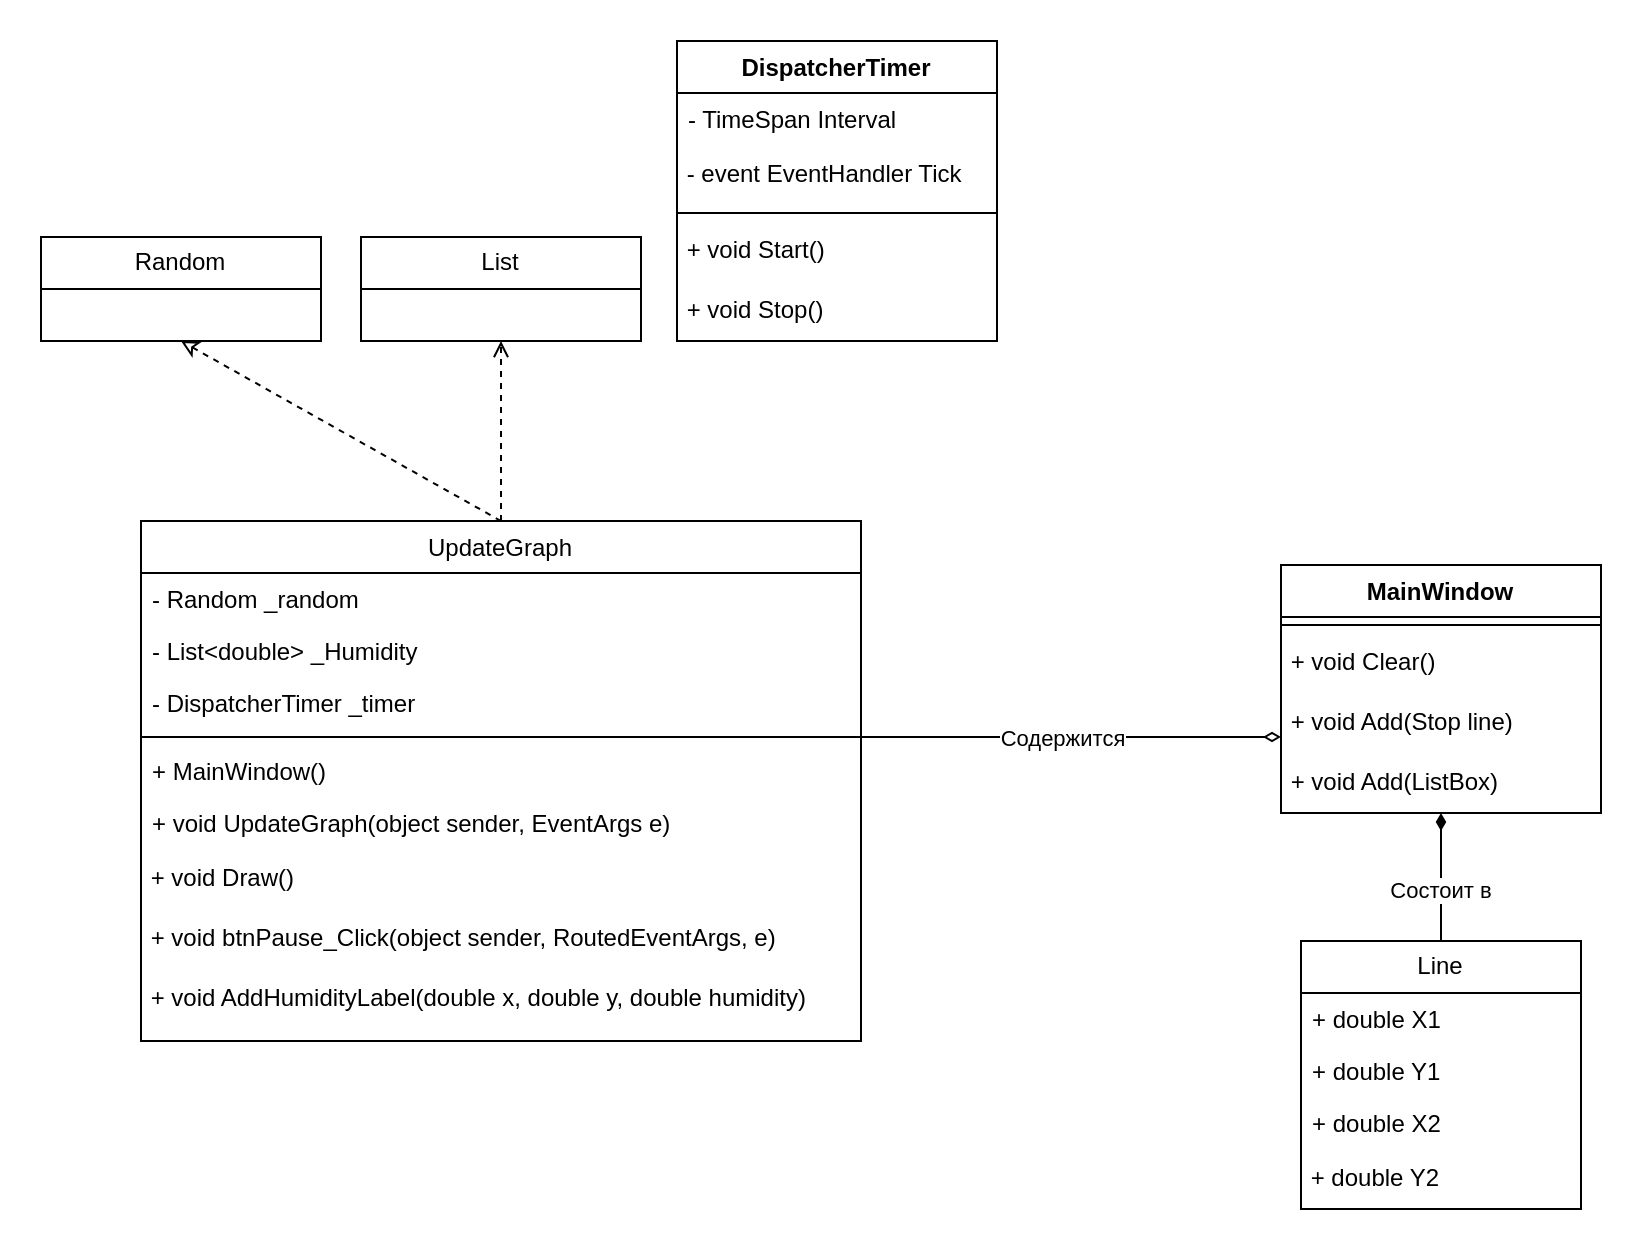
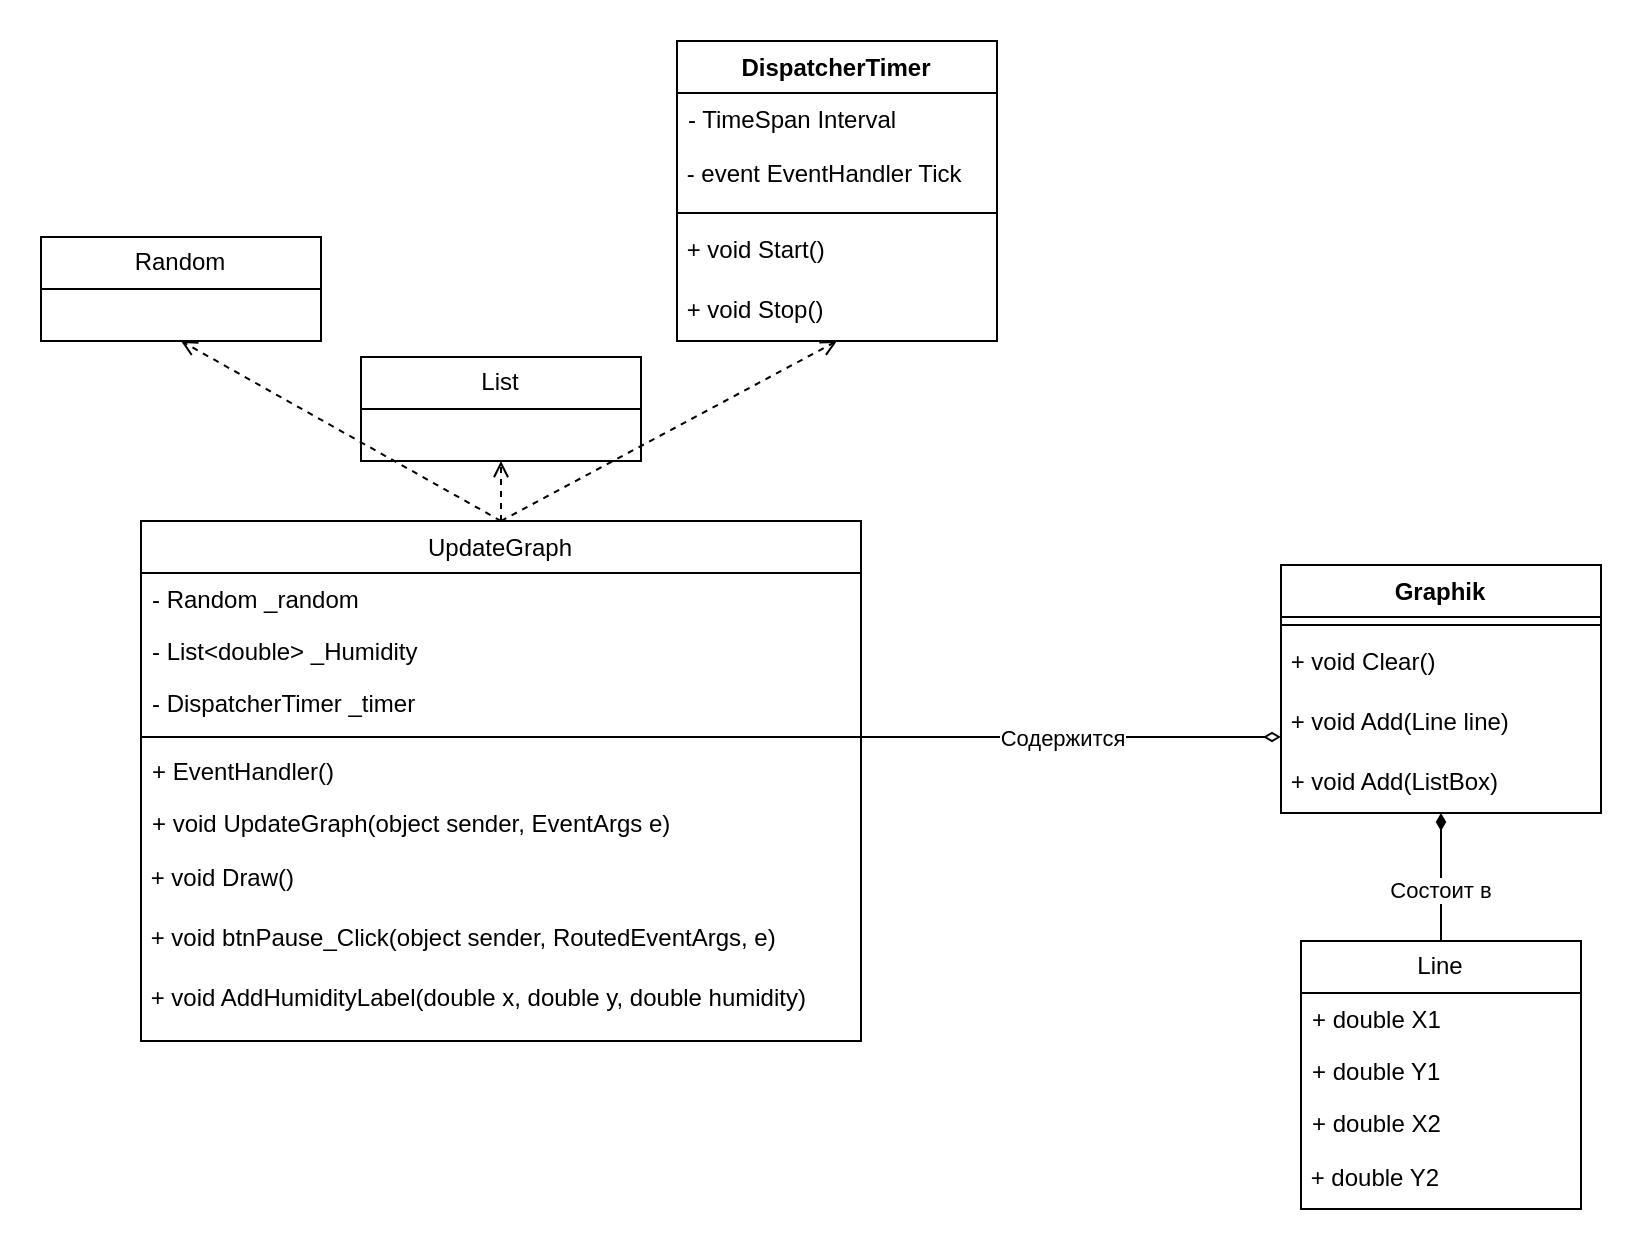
  <mxCell id="0" />
  <mxCell id="1" parent="0" />
  <mxCell id="2" value="UpdateGraph" style="swimlane;fontStyle=0;align=center;verticalAlign=top;childLayout=stackLayout;horizontal=1;startSize=26;horizontalStack=0;resizeParent=1;resizeLast=0;collapsible=1;marginBottom=0;rounded=0;shadow=0;strokeWidth=1;" parent="1" vertex="1"><mxGeometry x="70" y="260" width="360" height="260" as="geometry"><mxRectangle x="550" y="140" width="160" height="26" as="alternateBounds" /></mxGeometry></mxCell>
  <mxCell id="3" value="- Random _random" style="text;align=left;verticalAlign=top;spacingLeft=4;spacingRight=4;overflow=hidden;rotatable=0;points=[[0,0.5],[1,0.5]];portConstraint=eastwest;" parent="2" vertex="1"><mxGeometry y="26" width="360" height="26" as="geometry" /></mxCell>
  <mxCell id="4" value="- List&lt;double&gt; _Humidity" style="text;align=left;verticalAlign=top;spacingLeft=4;spacingRight=4;overflow=hidden;rotatable=0;points=[[0,0.5],[1,0.5]];portConstraint=eastwest;rounded=0;shadow=0;html=0;" parent="2" vertex="1"><mxGeometry y="52" width="360" height="26" as="geometry" /></mxCell>
  <mxCell id="5" value="- DispatcherTimer _timer" style="text;align=left;verticalAlign=top;spacingLeft=4;spacingRight=4;overflow=hidden;rotatable=0;points=[[0,0.5],[1,0.5]];portConstraint=eastwest;rounded=0;shadow=0;html=0;" parent="2" vertex="1"><mxGeometry y="78" width="360" height="26" as="geometry" /></mxCell>
  <mxCell id="6" value="" style="line;html=1;strokeWidth=1;align=left;verticalAlign=middle;spacingTop=-1;spacingLeft=3;spacingRight=3;rotatable=0;labelPosition=right;points=[];portConstraint=eastwest;" parent="2" vertex="1"><mxGeometry y="104" width="360" height="8" as="geometry" /></mxCell>
- <mxCell id="7" value="+ MainWindow()" style="text;align=left;verticalAlign=top;spacingLeft=4;spacingRight=4;overflow=hidden;rotatable=0;points=[[0,0.5],[1,0.5]];portConstraint=eastwest;" parent="2" vertex="1"><mxGeometry y="112" width="360" height="26" as="geometry" /></mxCell>
+ <mxCell id="7" value="+ EventHandler()" style="text;align=left;verticalAlign=top;spacingLeft=4;spacingRight=4;overflow=hidden;rotatable=0;points=[[0,0.5],[1,0.5]];portConstraint=eastwest;" parent="2" vertex="1"><mxGeometry y="112" width="360" height="26" as="geometry" /></mxCell>
  <mxCell id="8" value="+ void UpdateGraph(object sender, EventArgs e)" style="text;align=left;verticalAlign=top;spacingLeft=4;spacingRight=4;overflow=hidden;rotatable=0;points=[[0,0.5],[1,0.5]];portConstraint=eastwest;" parent="2" vertex="1"><mxGeometry y="138" width="360" height="26" as="geometry" /></mxCell>
  <mxCell id="9" value="&amp;nbsp;+ void Draw()" style="text;html=1;align=left;verticalAlign=middle;resizable=0;points=[];autosize=1;strokeColor=none;fillColor=none;" parent="2" vertex="1"><mxGeometry y="164" width="360" height="30" as="geometry" /></mxCell>
  <mxCell id="10" value="&amp;nbsp;+ void btnPause_Click(object sender, RoutedEventArgs, e)" style="text;html=1;align=left;verticalAlign=middle;whiteSpace=wrap;rounded=0;" parent="2" vertex="1"><mxGeometry y="194" width="360" height="30" as="geometry" /></mxCell>
  <mxCell id="11" value="&amp;nbsp;+&amp;nbsp;void AddHumidityLabel(double x, double y, double humidity)" style="text;html=1;align=left;verticalAlign=middle;whiteSpace=wrap;rounded=0;" parent="2" vertex="1"><mxGeometry y="224" width="360" height="30" as="geometry" /></mxCell>
  <mxCell id="12" value="Random" style="swimlane;fontStyle=0;childLayout=stackLayout;horizontal=1;startSize=26;fillColor=none;horizontalStack=0;resizeParent=1;resizeParentMax=0;resizeLast=0;collapsible=1;marginBottom=0;whiteSpace=wrap;html=1;" parent="1" vertex="1"><mxGeometry x="20" y="118" width="140" height="52" as="geometry" /></mxCell>
- <mxCell id="13" value="List" style="swimlane;fontStyle=0;childLayout=stackLayout;horizontal=1;startSize=26;fillColor=none;horizontalStack=0;resizeParent=1;resizeParentMax=0;resizeLast=0;collapsible=1;marginBottom=0;whiteSpace=wrap;html=1;" parent="1" vertex="1"><mxGeometry x="180" y="118" width="140" height="52" as="geometry" /></mxCell>
- <mxCell id="14" value="" style="endArrow=classic;html=1;rounded=0;dashed=1;endFill=0;strokeColor=#000000;exitX=0.5;exitY=0;exitDx=0;exitDy=0;entryX=0.5;entryY=1;entryDx=0;entryDy=0;" parent="1" source="2" target="12" edge="1"><mxGeometry width="50" height="50" relative="1" as="geometry"><mxPoint x="48" y="210" as="sourcePoint" /><mxPoint x="-32" y="240" as="targetPoint" /></mxGeometry></mxCell>
+ <mxCell id="13" value="List" style="swimlane;fontStyle=0;childLayout=stackLayout;horizontal=1;startSize=26;fillColor=none;horizontalStack=0;resizeParent=1;resizeParentMax=0;resizeLast=0;collapsible=1;marginBottom=0;whiteSpace=wrap;html=1;" parent="1" vertex="1"><mxGeometry x="180" y="178" width="140" height="52" as="geometry" /></mxCell>
+ <mxCell id="14" value="" style="endArrow=open;html=1;rounded=0;dashed=1;endFill=0;strokeColor=#000000;exitX=0.5;exitY=0;exitDx=0;exitDy=0;entryX=0.5;entryY=1;entryDx=0;entryDy=0;" parent="1" source="2" target="12" edge="1"><mxGeometry width="50" height="50" relative="1" as="geometry"><mxPoint x="48" y="210" as="sourcePoint" /><mxPoint x="-32" y="240" as="targetPoint" /></mxGeometry></mxCell>
  <mxCell id="15" value="" style="endArrow=open;html=1;rounded=0;dashed=1;endFill=0;strokeColor=#000000;exitX=0.5;exitY=0;exitDx=0;exitDy=0;entryX=0.5;entryY=1;entryDx=0;entryDy=0;" parent="1" source="2" target="13" edge="1"><mxGeometry width="50" height="50" relative="1" as="geometry"><mxPoint x="58" y="220" as="sourcePoint" /><mxPoint x="-22" y="250" as="targetPoint" /></mxGeometry></mxCell>
+ <mxCell id="16" value="" style="endArrow=open;html=1;rounded=0;dashed=1;endFill=0;strokeColor=#000000;exitX=0.5;exitY=0;exitDx=0;exitDy=0;entryX=0.5;entryY=1;entryDx=0;entryDy=0;" parent="1" source="2" target="17" edge="1"><mxGeometry width="50" height="50" relative="1" as="geometry"><mxPoint x="68" y="230" as="sourcePoint" /><mxPoint x="428" y="190" as="targetPoint" /></mxGeometry></mxCell>
  <mxCell id="17" value="DispatcherTimer" style="swimlane;fontStyle=1;align=center;verticalAlign=top;childLayout=stackLayout;horizontal=1;startSize=26;horizontalStack=0;resizeParent=1;resizeParentMax=0;resizeLast=0;collapsible=1;marginBottom=0;whiteSpace=wrap;html=1;" parent="1" vertex="1"><mxGeometry x="338" y="20" width="160" height="150" as="geometry" /></mxCell>
  <mxCell id="18" value="- TimeSpan Interval" style="text;strokeColor=none;fillColor=none;align=left;verticalAlign=top;spacingLeft=4;spacingRight=4;overflow=hidden;rotatable=0;points=[[0,0.5],[1,0.5]];portConstraint=eastwest;whiteSpace=wrap;html=1;" parent="17" vertex="1"><mxGeometry y="26" width="160" height="26" as="geometry" /></mxCell>
  <mxCell id="19" value="&amp;nbsp;- event EventHandler Tick" style="text;html=1;align=left;verticalAlign=middle;whiteSpace=wrap;rounded=0;" parent="17" vertex="1"><mxGeometry y="52" width="160" height="30" as="geometry" /></mxCell>
  <mxCell id="20" value="" style="line;strokeWidth=1;fillColor=none;align=left;verticalAlign=middle;spacingTop=-1;spacingLeft=3;spacingRight=3;rotatable=0;labelPosition=right;points=[];portConstraint=eastwest;strokeColor=inherit;" parent="17" vertex="1"><mxGeometry y="82" width="160" height="8" as="geometry" /></mxCell>
  <mxCell id="21" value="&amp;nbsp;+ void Start()" style="text;html=1;align=left;verticalAlign=middle;whiteSpace=wrap;rounded=0;" parent="17" vertex="1"><mxGeometry y="90" width="160" height="30" as="geometry" /></mxCell>
  <mxCell id="22" value="&amp;nbsp;+ void Stop()" style="text;html=1;align=left;verticalAlign=middle;whiteSpace=wrap;rounded=0;" parent="17" vertex="1"><mxGeometry y="120" width="160" height="30" as="geometry" /></mxCell>
  <mxCell id="23" value="" style="endArrow=diamondThin;html=1;rounded=0;endFill=0;strokeColor=#000000;entryX=0;entryY=0;entryDx=0;entryDy=0;" parent="1" edge="1"><mxGeometry width="50" height="50" relative="1" as="geometry"><mxPoint x="430" y="368" as="sourcePoint" /><mxPoint x="640" y="368" as="targetPoint" /></mxGeometry></mxCell>
  <mxCell id="24" value="Содержится" style="edgeLabel;html=1;align=center;verticalAlign=middle;resizable=0;points=[];" parent="23" vertex="1" connectable="0"><mxGeometry x="-0.049" relative="1" as="geometry"><mxPoint as="offset" /></mxGeometry></mxCell>
- <mxCell id="25" value="MainWindow" style="swimlane;fontStyle=1;align=center;verticalAlign=top;childLayout=stackLayout;horizontal=1;startSize=26;horizontalStack=0;resizeParent=1;resizeParentMax=0;resizeLast=0;collapsible=1;marginBottom=0;whiteSpace=wrap;html=1;" parent="1" vertex="1"><mxGeometry x="640" y="282" width="160" height="124" as="geometry" /></mxCell>
+ <mxCell id="25" value="Graphik" style="swimlane;fontStyle=1;align=center;verticalAlign=top;childLayout=stackLayout;horizontal=1;startSize=26;horizontalStack=0;resizeParent=1;resizeParentMax=0;resizeLast=0;collapsible=1;marginBottom=0;whiteSpace=wrap;html=1;" parent="1" vertex="1"><mxGeometry x="640" y="282" width="160" height="124" as="geometry" /></mxCell>
  <mxCell id="26" value="" style="line;strokeWidth=1;fillColor=none;align=left;verticalAlign=middle;spacingTop=-1;spacingLeft=3;spacingRight=3;rotatable=0;labelPosition=right;points=[];portConstraint=eastwest;strokeColor=inherit;" parent="25" vertex="1"><mxGeometry y="26" width="160" height="8" as="geometry" /></mxCell>
  <mxCell id="27" value="&amp;nbsp;+ void Clear()" style="text;html=1;align=left;verticalAlign=middle;whiteSpace=wrap;rounded=0;" parent="25" vertex="1"><mxGeometry y="34" width="160" height="30" as="geometry" /></mxCell>
- <mxCell id="28" value="&amp;nbsp;+ void Add(Stop line)" style="text;html=1;align=left;verticalAlign=middle;whiteSpace=wrap;rounded=0;" parent="25" vertex="1"><mxGeometry y="64" width="160" height="30" as="geometry" /></mxCell>
+ <mxCell id="28" value="&amp;nbsp;+ void Add(Line line)" style="text;html=1;align=left;verticalAlign=middle;whiteSpace=wrap;rounded=0;" parent="25" vertex="1"><mxGeometry y="64" width="160" height="30" as="geometry" /></mxCell>
  <mxCell id="29" value="&amp;nbsp;+ void Add(ListBox)" style="text;html=1;align=left;verticalAlign=middle;whiteSpace=wrap;rounded=0;" parent="25" vertex="1"><mxGeometry y="94" width="160" height="30" as="geometry" /></mxCell>
  <mxCell id="30" value="Line" style="swimlane;fontStyle=0;childLayout=stackLayout;horizontal=1;startSize=26;fillColor=none;horizontalStack=0;resizeParent=1;resizeParentMax=0;resizeLast=0;collapsible=1;marginBottom=0;whiteSpace=wrap;html=1;" parent="1" vertex="1"><mxGeometry x="650" y="470" width="140" height="134" as="geometry" /></mxCell>
  <mxCell id="31" value="+ double X1" style="text;strokeColor=none;fillColor=none;align=left;verticalAlign=top;spacingLeft=4;spacingRight=4;overflow=hidden;rotatable=0;points=[[0,0.5],[1,0.5]];portConstraint=eastwest;whiteSpace=wrap;html=1;" parent="30" vertex="1"><mxGeometry y="26" width="140" height="26" as="geometry" /></mxCell>
  <mxCell id="32" value="+ double Y1" style="text;strokeColor=none;fillColor=none;align=left;verticalAlign=top;spacingLeft=4;spacingRight=4;overflow=hidden;rotatable=0;points=[[0,0.5],[1,0.5]];portConstraint=eastwest;whiteSpace=wrap;html=1;" parent="30" vertex="1"><mxGeometry y="52" width="140" height="26" as="geometry" /></mxCell>
  <mxCell id="33" value="+ double X2" style="text;strokeColor=none;fillColor=none;align=left;verticalAlign=top;spacingLeft=4;spacingRight=4;overflow=hidden;rotatable=0;points=[[0,0.5],[1,0.5]];portConstraint=eastwest;whiteSpace=wrap;html=1;" parent="30" vertex="1"><mxGeometry y="78" width="140" height="26" as="geometry" /></mxCell>
  <mxCell id="34" value="&amp;nbsp;+ double Y2" style="text;html=1;align=left;verticalAlign=middle;whiteSpace=wrap;rounded=0;" parent="30" vertex="1"><mxGeometry y="104" width="140" height="30" as="geometry" /></mxCell>
  <mxCell id="35" value="" style="endArrow=diamondThin;html=1;rounded=0;endFill=1;strokeColor=#000000;exitX=0.5;exitY=0;exitDx=0;exitDy=0;entryX=0.5;entryY=1;entryDx=0;entryDy=0;" parent="1" source="30" target="29" edge="1"><mxGeometry width="50" height="50" relative="1" as="geometry"><mxPoint x="350" y="690" as="sourcePoint" /><mxPoint x="400" y="640" as="targetPoint" /></mxGeometry></mxCell>
  <mxCell id="36" value="Состоит в" style="edgeLabel;html=1;align=center;verticalAlign=middle;resizable=0;points=[];" parent="35" vertex="1" connectable="0"><mxGeometry x="-0.2" y="1" relative="1" as="geometry"><mxPoint as="offset" /></mxGeometry></mxCell>
